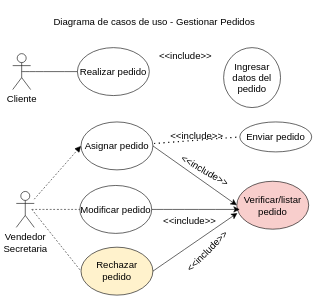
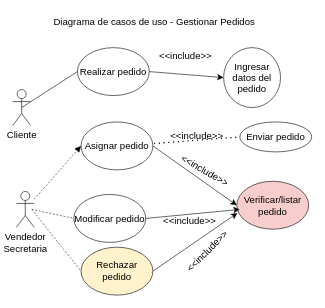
  <mxCell id="0" />
  <mxCell id="1" parent="0" />
  <mxCell id="2" value="Vendedor&lt;br&gt;Secretaria" style="shape=umlActor;verticalLabelPosition=bottom;verticalAlign=top;html=1;outlineConnect=0;fontSize=16;" vertex="1" parent="1"><mxGeometry x="26" y="319" width="30" height="60" as="geometry" /></mxCell>
- <mxCell id="3" value="Cliente" style="shape=umlActor;verticalLabelPosition=bottom;verticalAlign=top;html=1;outlineConnect=0;fontSize=16;" vertex="1" parent="1"><mxGeometry x="20" y="89" width="30" height="60" as="geometry" /></mxCell>
+ <mxCell id="3" value="Cliente" style="shape=umlActor;verticalLabelPosition=bottom;verticalAlign=top;html=1;outlineConnect=0;fontSize=16;" vertex="1" parent="1"><mxGeometry x="20" y="149" width="30" height="60" as="geometry" /></mxCell>
  <mxCell id="4" value="Realizar pedido" style="ellipse;whiteSpace=wrap;html=1;fontSize=16;" vertex="1" parent="1"><mxGeometry x="128" y="79" width="120" height="80" as="geometry" /></mxCell>
  <mxCell id="5" value="Asignar pedido" style="ellipse;whiteSpace=wrap;html=1;fontSize=16;" vertex="1" parent="1"><mxGeometry x="134" y="203" width="120" height="80" as="geometry" /></mxCell>
- <mxCell id="6" value="Modificar pedido" style="ellipse;whiteSpace=wrap;html=1;fontSize=16;" vertex="1" parent="1"><mxGeometry x="132" y="309" width="120" height="80" as="geometry" /></mxCell>
+ <mxCell id="6" value="Modificar pedido" style="ellipse;whiteSpace=wrap;html=1;fontSize=16;" vertex="1" parent="1"><mxGeometry x="122" y="324" width="120" height="80" as="geometry" /></mxCell>
  <mxCell id="7" value="Rechazar pedido" style="ellipse;whiteSpace=wrap;html=1;fontSize=16;fillColor=#fff2cc;" vertex="1" parent="1"><mxGeometry x="134" y="412" width="120" height="80" as="geometry" /></mxCell>
  <mxCell id="8" value="" style="endArrow=block;dashed=1;html=1;rounded=0;fontSize=12;startSize=8;endSize=8;curved=1;entryX=0;entryY=0.5;entryDx=0;entryDy=0;" edge="1" parent="1" source="2" target="5"><mxGeometry width="50" height="50" relative="1" as="geometry"><mxPoint x="243" y="364" as="sourcePoint" /><mxPoint x="293" y="314" as="targetPoint" /></mxGeometry></mxCell>
  <mxCell id="9" value="" style="endArrow=none;dashed=1;html=1;rounded=0;fontSize=12;startSize=8;endSize=8;curved=1;entryX=0;entryY=0.5;entryDx=0;entryDy=0;" edge="1" parent="1" target="6"><mxGeometry width="50" height="50" relative="1" as="geometry"><mxPoint x="52" y="349" as="sourcePoint" /><mxPoint x="144" y="253" as="targetPoint" /></mxGeometry></mxCell>
  <mxCell id="10" value="" style="endArrow=none;dashed=1;html=1;rounded=0;fontSize=12;startSize=8;endSize=8;curved=1;entryX=0;entryY=0.5;entryDx=0;entryDy=0;" edge="1" parent="1" target="7"><mxGeometry width="50" height="50" relative="1" as="geometry"><mxPoint x="52" y="349" as="sourcePoint" /><mxPoint x="154" y="263" as="targetPoint" /></mxGeometry></mxCell>
  <mxCell id="11" value="" style="endArrow=none;dashed=0;html=1;rounded=0;fontSize=12;startSize=8;endSize=8;curved=1;exitX=0.5;exitY=0.5;exitDx=0;exitDy=0;exitPerimeter=0;entryX=0;entryY=0.5;entryDx=0;entryDy=0;" edge="1" parent="1" source="3" target="4"><mxGeometry width="50" height="50" relative="1" as="geometry"><mxPoint x="243" y="364" as="sourcePoint" /><mxPoint x="293" y="314" as="targetPoint" /></mxGeometry></mxCell>
  <mxCell id="12" value="Ingresar datos del pedido" style="ellipse;whiteSpace=wrap;html=1;fontSize=16;" vertex="1" parent="1"><mxGeometry x="372" y="79" width="95" height="100" as="geometry" /></mxCell>
+ <mxCell id="13" value="" style="endArrow=classic;html=1;rounded=0;fontSize=12;startSize=8;endSize=8;curved=1;exitX=1;exitY=0.5;exitDx=0;exitDy=0;entryX=0;entryY=0.5;entryDx=0;entryDy=0;" edge="1" parent="1" source="4" target="12"><mxGeometry width="50" height="50" relative="1" as="geometry"><mxPoint x="243" y="355" as="sourcePoint" /><mxPoint x="293" y="305" as="targetPoint" /></mxGeometry></mxCell>
  <mxCell id="14" value="&amp;lt;&amp;lt;include&amp;gt;&amp;gt;" style="text;html=1;align=center;verticalAlign=middle;resizable=0;points=[];autosize=1;strokeColor=none;fillColor=none;fontSize=16;" vertex="1" parent="1"><mxGeometry x="255" y="77" width="106" height="31" as="geometry" /></mxCell>
  <mxCell id="15" value="Verificar/listar pedido" style="ellipse;whiteSpace=wrap;html=1;fontSize=16;fillColor=#f8cecc;" vertex="1" parent="1"><mxGeometry x="394" y="302" width="120" height="80" as="geometry" /></mxCell>
  <mxCell id="16" value="" style="endArrow=classic;html=1;rounded=0;fontSize=12;startSize=8;endSize=8;curved=1;exitX=1;exitY=0.5;exitDx=0;exitDy=0;entryX=0;entryY=0.5;entryDx=0;entryDy=0;" edge="1" parent="1" source="5" target="15"><mxGeometry width="50" height="50" relative="1" as="geometry"><mxPoint x="243" y="346" as="sourcePoint" /><mxPoint x="293" y="296" as="targetPoint" /></mxGeometry></mxCell>
  <mxCell id="17" value="" style="endArrow=classic;html=1;rounded=0;fontSize=12;startSize=8;endSize=8;curved=1;exitX=1;exitY=0.5;exitDx=0;exitDy=0;" edge="1" parent="1" source="7"><mxGeometry width="50" height="50" relative="1" as="geometry"><mxPoint x="264" y="253" as="sourcePoint" /><mxPoint x="395" y="355" as="targetPoint" /></mxGeometry></mxCell>
  <mxCell id="18" value="" style="endArrow=classic;html=1;rounded=0;fontSize=12;startSize=8;endSize=8;curved=1;exitX=1;exitY=0.5;exitDx=0;exitDy=0;" edge="1" parent="1" source="6"><mxGeometry width="50" height="50" relative="1" as="geometry"><mxPoint x="274" y="263" as="sourcePoint" /><mxPoint x="399" y="349" as="targetPoint" /></mxGeometry></mxCell>
  <mxCell id="19" value="&amp;lt;&amp;lt;include&amp;gt;&amp;gt;" style="text;html=1;align=center;verticalAlign=middle;resizable=0;points=[];autosize=1;strokeColor=none;fillColor=none;fontSize=16;rotation=30;" vertex="1" parent="1"><mxGeometry x="288" y="268" width="106" height="31" as="geometry" /></mxCell>
  <mxCell id="20" value="&amp;lt;&amp;lt;include&amp;gt;&amp;gt;" style="text;html=1;align=center;verticalAlign=middle;resizable=0;points=[];autosize=1;strokeColor=none;fillColor=none;fontSize=16;rotation=-45;" vertex="1" parent="1"><mxGeometry x="291" y="403" width="106" height="31" as="geometry" /></mxCell>
  <mxCell id="21" value="&amp;lt;&amp;lt;include&amp;gt;&amp;gt;" style="text;html=1;align=center;verticalAlign=middle;resizable=0;points=[];autosize=1;strokeColor=none;fillColor=none;fontSize=16;rotation=0;" vertex="1" parent="1"><mxGeometry x="262" y="351" width="106" height="31" as="geometry" /></mxCell>
  <mxCell id="22" value="Enviar pedido" style="ellipse;whiteSpace=wrap;html=1;fontSize=16;" vertex="1" parent="1"><mxGeometry x="399" y="203" width="120" height="50" as="geometry" /></mxCell>
  <mxCell id="23" value="" style="endArrow=none;dashed=1;html=1;dashPattern=1 3;strokeWidth=2;rounded=0;fontSize=12;startSize=8;endSize=8;curved=1;entryX=0;entryY=0.5;entryDx=0;entryDy=0;" edge="1" parent="1" target="22"><mxGeometry width="50" height="50" relative="1" as="geometry"><mxPoint x="256" y="239" as="sourcePoint" /><mxPoint x="293" y="296" as="targetPoint" /></mxGeometry></mxCell>
  <mxCell id="24" value="&amp;lt;&amp;lt;include&amp;gt;&amp;gt;" style="text;html=1;align=center;verticalAlign=middle;resizable=0;points=[];autosize=1;strokeColor=none;fillColor=none;fontSize=16;" vertex="1" parent="1"><mxGeometry x="274" y="210" width="106" height="31" as="geometry" /></mxCell>
  <mxCell id="25" value="Diagrama de casos de uso - Gestionar Pedidos" style="text;html=1;align=center;verticalAlign=middle;resizable=0;points=[];autosize=1;strokeColor=none;fillColor=none;fontSize=16;" vertex="1" parent="1"><mxGeometry x="79" y="20" width="354" height="31" as="geometry" /></mxCell>
